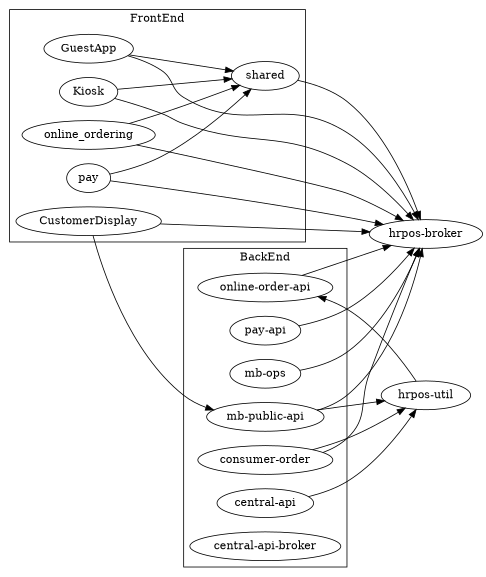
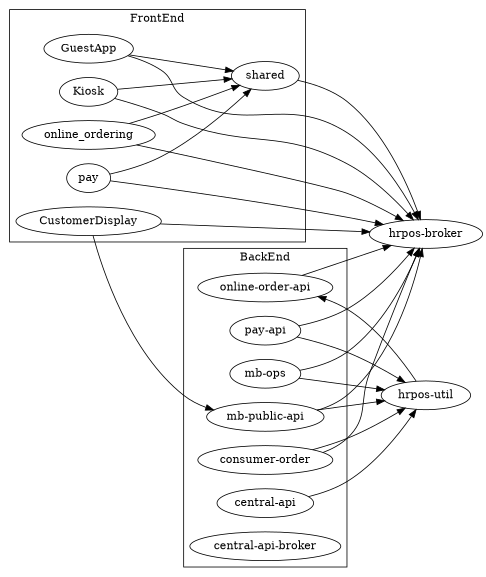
  digraph {
    rankdir=LR
    n1 [label="consumer-order"]
    "online-order-api"
    "pay-api"
    "mb-ops"
    "mb-public-api"
    "central-api"
    "central-api-broker"
    GuestApp
    shared
    Kiosk
    CustomerDisplay
    online_ordering
    pay
    n14 [label="hrpos-broker"]
    "hrpos-util"
    subgraph cluster_1 {
      label=BackEnd
      rank=same
      n1
      "online-order-api"
      "pay-api"
      "mb-ops"
      "mb-public-api"
      "central-api"
      "central-api-broker"
    }
    subgraph cluster_2 {
      label=FrontEnd
      rank=same
      GuestApp
      shared
      Kiosk
      CustomerDisplay
      online_ordering
      pay
    }
    n1 -> n14
    n1 -> "hrpos-util"
    "online-order-api" -> n14
    "pay-api" -> n14
+   "pay-api" -> "hrpos-util"
    "mb-ops" -> n14
+   "mb-ops" -> "hrpos-util"
    "mb-public-api" -> n14
    "mb-public-api" -> "hrpos-util"
    "central-api" -> "hrpos-util"
    GuestApp -> shared
    GuestApp -> n14
    shared -> n14
    Kiosk -> shared
    Kiosk -> n14
    CustomerDisplay -> "mb-public-api"
    CustomerDisplay -> n14
    online_ordering -> shared
    online_ordering -> n14
    pay -> shared
    pay -> n14
    "hrpos-util" -> "online-order-api"
  }
